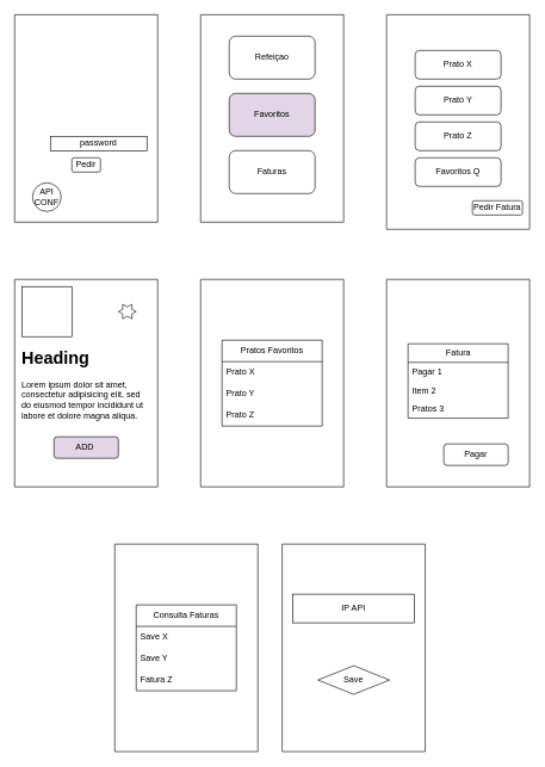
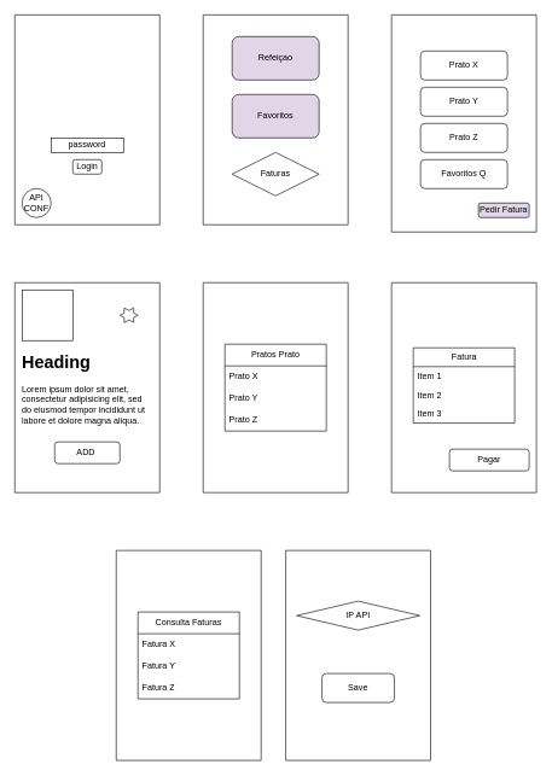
  <mxCell id="0" />
  <mxCell id="1" parent="0" />
  <mxCell id="2" value="" style="swimlane;startSize=0;" vertex="1" parent="1"><mxGeometry x="20" y="20" width="200" height="290" as="geometry" /></mxCell>
- <mxCell id="3" value="password" style="rounded=0;whiteSpace=wrap;html=1;" vertex="1" parent="2"><mxGeometry x="50" y="170" width="135" height="20" as="geometry" /></mxCell>
- <mxCell id="4" value="Pedir" style="rounded=1;whiteSpace=wrap;html=1;" vertex="1" parent="2"><mxGeometry x="80" y="200" width="40" height="20" as="geometry" /></mxCell>
- <mxCell id="5" value="API CONF" style="ellipse;whiteSpace=wrap;html=1;aspect=fixed;" vertex="1" parent="2"><mxGeometry x="25" y="235" width="40" height="40" as="geometry" /></mxCell>
+ <mxCell id="3" value="password" style="rounded=0;whiteSpace=wrap;html=1;" vertex="1" parent="2"><mxGeometry x="50" y="170" width="100" height="20" as="geometry" /></mxCell>
+ <mxCell id="4" value="Login" style="rounded=1;whiteSpace=wrap;html=1;" vertex="1" parent="2"><mxGeometry x="80" y="200" width="40" height="20" as="geometry" /></mxCell>
+ <mxCell id="5" value="API CONF" style="ellipse;whiteSpace=wrap;html=1;aspect=fixed;" vertex="1" parent="2"><mxGeometry x="10" y="240" width="40" height="40" as="geometry" /></mxCell>
  <mxCell id="6" value="" style="swimlane;startSize=0;" vertex="1" parent="1"><mxGeometry x="280" y="20" width="200" height="290" as="geometry" /></mxCell>
- <mxCell id="7" value="Faturas" style="rounded=1;whiteSpace=wrap;html=1;" vertex="1" parent="6"><mxGeometry x="40" y="190" width="120" height="60" as="geometry" /></mxCell>
+ <mxCell id="7" value="Faturas" style="rhombus;whiteSpace=wrap;html=1;" vertex="1" parent="6"><mxGeometry x="40" y="190" width="120" height="60" as="geometry" /></mxCell>
  <mxCell id="8" value="Favoritos" style="rounded=1;whiteSpace=wrap;html=1;fillColor=#e1d5e7;" vertex="1" parent="6"><mxGeometry x="40" y="110" width="120" height="60" as="geometry" /></mxCell>
- <mxCell id="9" value="Refeiçao" style="rounded=1;whiteSpace=wrap;html=1;" vertex="1" parent="6"><mxGeometry x="40" y="30" width="120" height="60" as="geometry" /></mxCell>
+ <mxCell id="9" value="Refeiçao" style="rounded=1;whiteSpace=wrap;html=1;fillColor=#e1d5e7;" vertex="1" parent="6"><mxGeometry x="40" y="30" width="120" height="60" as="geometry" /></mxCell>
  <mxCell id="10" value="" style="swimlane;startSize=0;" vertex="1" parent="1"><mxGeometry x="540" y="20" width="200" height="300" as="geometry" /></mxCell>
  <mxCell id="11" value="Favoritos Q" style="rounded=1;whiteSpace=wrap;html=1;" vertex="1" parent="10"><mxGeometry x="40" y="200" width="120" height="40" as="geometry" /></mxCell>
  <mxCell id="12" value="Prato X" style="rounded=1;whiteSpace=wrap;html=1;" vertex="1" parent="10"><mxGeometry x="40" y="50" width="120" height="40" as="geometry" /></mxCell>
  <mxCell id="13" value="Prato Y" style="rounded=1;whiteSpace=wrap;html=1;" vertex="1" parent="10"><mxGeometry x="40" y="100" width="120" height="40" as="geometry" /></mxCell>
  <mxCell id="14" value="Prato Z" style="rounded=1;whiteSpace=wrap;html=1;" vertex="1" parent="10"><mxGeometry x="40" y="150" width="120" height="40" as="geometry" /></mxCell>
- <mxCell id="15" value="Pedir Fatura" style="rounded=1;whiteSpace=wrap;html=1;" vertex="1" parent="10"><mxGeometry x="120" y="260" width="70" height="20" as="geometry" /></mxCell>
+ <mxCell id="15" value="Pedir Fatura" style="rounded=1;whiteSpace=wrap;html=1;fillColor=#e1d5e7;" vertex="1" parent="10"><mxGeometry x="120" y="260" width="70" height="20" as="geometry" /></mxCell>
  <mxCell id="16" value="" style="swimlane;startSize=0;" vertex="1" parent="1"><mxGeometry x="20" y="390" width="200" height="290" as="geometry" /></mxCell>
  <mxCell id="17" value="" style="whiteSpace=wrap;html=1;aspect=fixed;" vertex="1" parent="16"><mxGeometry x="10" y="10" width="70" height="70" as="geometry" /></mxCell>
  <mxCell id="18" value="&lt;h1&gt;Heading&lt;/h1&gt;&lt;p&gt;Lorem ipsum dolor sit amet, consectetur adipisicing elit, sed do eiusmod tempor incididunt ut labore et dolore magna aliqua.&lt;/p&gt;" style="text;html=1;strokeColor=none;fillColor=none;spacing=5;spacingTop=-20;whiteSpace=wrap;overflow=hidden;rounded=0;" vertex="1" parent="16"><mxGeometry x="5" y="90" width="190" height="120" as="geometry" /></mxCell>
- <mxCell id="19" value="ADD&amp;nbsp;" style="rounded=1;whiteSpace=wrap;html=1;fillColor=#e1d5e7;" vertex="1" parent="16"><mxGeometry x="55" y="220" width="90" height="30" as="geometry" /></mxCell>
+ <mxCell id="19" value="ADD&amp;nbsp;" style="rounded=1;whiteSpace=wrap;html=1;" vertex="1" parent="16"><mxGeometry x="55" y="220" width="90" height="30" as="geometry" /></mxCell>
  <mxCell id="20" value="" style="verticalLabelPosition=bottom;verticalAlign=top;html=1;shape=mxgraph.basic.6_point_star" vertex="1" parent="16"><mxGeometry x="145" y="35" width="25" height="20" as="geometry" /></mxCell>
  <mxCell id="21" value="" style="swimlane;startSize=0;" vertex="1" parent="1"><mxGeometry x="280" y="390" width="200" height="290" as="geometry" /></mxCell>
- <mxCell id="22" value="Pratos Favoritos" style="swimlane;fontStyle=0;childLayout=stackLayout;horizontal=1;startSize=30;horizontalStack=0;resizeParent=1;resizeParentMax=0;resizeLast=0;collapsible=1;marginBottom=0;whiteSpace=wrap;html=1;" vertex="1" parent="21"><mxGeometry x="30" y="85" width="140" height="120" as="geometry" /></mxCell>
+ <mxCell id="22" value="Pratos Prato" style="swimlane;fontStyle=0;childLayout=stackLayout;horizontal=1;startSize=30;horizontalStack=0;resizeParent=1;resizeParentMax=0;resizeLast=0;collapsible=1;marginBottom=0;whiteSpace=wrap;html=1;" vertex="1" parent="21"><mxGeometry x="30" y="85" width="140" height="120" as="geometry" /></mxCell>
  <mxCell id="23" value="Prato X" style="text;strokeColor=none;fillColor=none;align=left;verticalAlign=middle;spacingLeft=4;spacingRight=4;overflow=hidden;points=[[0,0.5],[1,0.5]];portConstraint=eastwest;rotatable=0;whiteSpace=wrap;html=1;" vertex="1" parent="22"><mxGeometry y="30" width="140" height="30" as="geometry" /></mxCell>
  <mxCell id="24" value="Prato Y" style="text;strokeColor=none;fillColor=none;align=left;verticalAlign=middle;spacingLeft=4;spacingRight=4;overflow=hidden;points=[[0,0.5],[1,0.5]];portConstraint=eastwest;rotatable=0;whiteSpace=wrap;html=1;" vertex="1" parent="22"><mxGeometry y="60" width="140" height="30" as="geometry" /></mxCell>
  <mxCell id="25" value="Prato Z" style="text;strokeColor=none;fillColor=none;align=left;verticalAlign=middle;spacingLeft=4;spacingRight=4;overflow=hidden;points=[[0,0.5],[1,0.5]];portConstraint=eastwest;rotatable=0;whiteSpace=wrap;html=1;" vertex="1" parent="22"><mxGeometry y="90" width="140" height="30" as="geometry" /></mxCell>
  <mxCell id="26" value="" style="swimlane;startSize=0;" vertex="1" parent="1"><mxGeometry x="540" y="390" width="200" height="290" as="geometry" /></mxCell>
  <mxCell id="27" value="Fatura" style="swimlane;fontStyle=0;childLayout=stackLayout;horizontal=1;startSize=26;fillColor=none;horizontalStack=0;resizeParent=1;resizeParentMax=0;resizeLast=0;collapsible=1;marginBottom=0;html=1;" vertex="1" parent="26"><mxGeometry x="30" y="90" width="140" height="104" as="geometry" /></mxCell>
- <mxCell id="28" value="Pagar 1" style="text;strokeColor=none;fillColor=none;align=left;verticalAlign=top;spacingLeft=4;spacingRight=4;overflow=hidden;rotatable=0;points=[[0,0.5],[1,0.5]];portConstraint=eastwest;whiteSpace=wrap;html=1;" vertex="1" parent="27"><mxGeometry y="26" width="140" height="26" as="geometry" /></mxCell>
+ <mxCell id="28" value="Item 1" style="text;strokeColor=none;fillColor=none;align=left;verticalAlign=top;spacingLeft=4;spacingRight=4;overflow=hidden;rotatable=0;points=[[0,0.5],[1,0.5]];portConstraint=eastwest;whiteSpace=wrap;html=1;" vertex="1" parent="27"><mxGeometry y="26" width="140" height="26" as="geometry" /></mxCell>
  <mxCell id="29" value="Item 2" style="text;strokeColor=none;fillColor=none;align=left;verticalAlign=top;spacingLeft=4;spacingRight=4;overflow=hidden;rotatable=0;points=[[0,0.5],[1,0.5]];portConstraint=eastwest;whiteSpace=wrap;html=1;" vertex="1" parent="27"><mxGeometry y="52" width="140" height="26" as="geometry" /></mxCell>
- <mxCell id="30" value="Pratos 3" style="text;strokeColor=none;fillColor=none;align=left;verticalAlign=top;spacingLeft=4;spacingRight=4;overflow=hidden;rotatable=0;points=[[0,0.5],[1,0.5]];portConstraint=eastwest;whiteSpace=wrap;html=1;" vertex="1" parent="27"><mxGeometry y="78" width="140" height="26" as="geometry" /></mxCell>
- <mxCell id="31" value="Pagar" style="rounded=1;whiteSpace=wrap;html=1;" vertex="1" parent="26"><mxGeometry x="80" y="230" width="90" height="30" as="geometry" /></mxCell>
+ <mxCell id="30" value="Item 3" style="text;strokeColor=none;fillColor=none;align=left;verticalAlign=top;spacingLeft=4;spacingRight=4;overflow=hidden;rotatable=0;points=[[0,0.5],[1,0.5]];portConstraint=eastwest;whiteSpace=wrap;html=1;" vertex="1" parent="27"><mxGeometry y="78" width="140" height="26" as="geometry" /></mxCell>
+ <mxCell id="31" value="Pagar" style="rounded=1;whiteSpace=wrap;html=1;" vertex="1" parent="26"><mxGeometry x="80" y="230" width="110" height="30" as="geometry" /></mxCell>
  <mxCell id="32" value="" style="swimlane;startSize=0;" vertex="1" parent="1"><mxGeometry x="160" y="760" width="200" height="290" as="geometry" /></mxCell>
  <mxCell id="33" value="Consulta Faturas" style="swimlane;fontStyle=0;childLayout=stackLayout;horizontal=1;startSize=30;horizontalStack=0;resizeParent=1;resizeParentMax=0;resizeLast=0;collapsible=1;marginBottom=0;whiteSpace=wrap;html=1;" vertex="1" parent="32"><mxGeometry x="30" y="85" width="140" height="120" as="geometry" /></mxCell>
- <mxCell id="34" value="Save X" style="text;strokeColor=none;fillColor=none;align=left;verticalAlign=middle;spacingLeft=4;spacingRight=4;overflow=hidden;points=[[0,0.5],[1,0.5]];portConstraint=eastwest;rotatable=0;whiteSpace=wrap;html=1;" vertex="1" parent="33"><mxGeometry y="30" width="140" height="30" as="geometry" /></mxCell>
- <mxCell id="35" value="Save Y" style="text;strokeColor=none;fillColor=none;align=left;verticalAlign=middle;spacingLeft=4;spacingRight=4;overflow=hidden;points=[[0,0.5],[1,0.5]];portConstraint=eastwest;rotatable=0;whiteSpace=wrap;html=1;" vertex="1" parent="33"><mxGeometry y="60" width="140" height="30" as="geometry" /></mxCell>
+ <mxCell id="34" value="Fatura X" style="text;strokeColor=none;fillColor=none;align=left;verticalAlign=middle;spacingLeft=4;spacingRight=4;overflow=hidden;points=[[0,0.5],[1,0.5]];portConstraint=eastwest;rotatable=0;whiteSpace=wrap;html=1;" vertex="1" parent="33"><mxGeometry y="30" width="140" height="30" as="geometry" /></mxCell>
+ <mxCell id="35" value="Fatura Y" style="text;strokeColor=none;fillColor=none;align=left;verticalAlign=middle;spacingLeft=4;spacingRight=4;overflow=hidden;points=[[0,0.5],[1,0.5]];portConstraint=eastwest;rotatable=0;whiteSpace=wrap;html=1;" vertex="1" parent="33"><mxGeometry y="60" width="140" height="30" as="geometry" /></mxCell>
  <mxCell id="36" value="Fatura Z" style="text;strokeColor=none;fillColor=none;align=left;verticalAlign=middle;spacingLeft=4;spacingRight=4;overflow=hidden;points=[[0,0.5],[1,0.5]];portConstraint=eastwest;rotatable=0;whiteSpace=wrap;html=1;" vertex="1" parent="33"><mxGeometry y="90" width="140" height="30" as="geometry" /></mxCell>
  <mxCell id="37" value="" style="swimlane;startSize=0;" vertex="1" parent="1"><mxGeometry x="394" y="760" width="200" height="290" as="geometry" /></mxCell>
- <mxCell id="38" value="IP API" style="rounded=0;whiteSpace=wrap;html=1;" vertex="1" parent="37"><mxGeometry x="15" y="70" width="170" height="40" as="geometry" /></mxCell>
- <mxCell id="39" value="Save" style="rhombus;whiteSpace=wrap;html=1;" vertex="1" parent="37"><mxGeometry x="50" y="170" width="100" height="40" as="geometry" /></mxCell>
+ <mxCell id="38" value="IP API" style="rhombus;whiteSpace=wrap;html=1;" vertex="1" parent="37"><mxGeometry x="15" y="70" width="170" height="40" as="geometry" /></mxCell>
+ <mxCell id="39" value="Save" style="rounded=1;whiteSpace=wrap;html=1;" vertex="1" parent="37"><mxGeometry x="50" y="170" width="100" height="40" as="geometry" /></mxCell>
